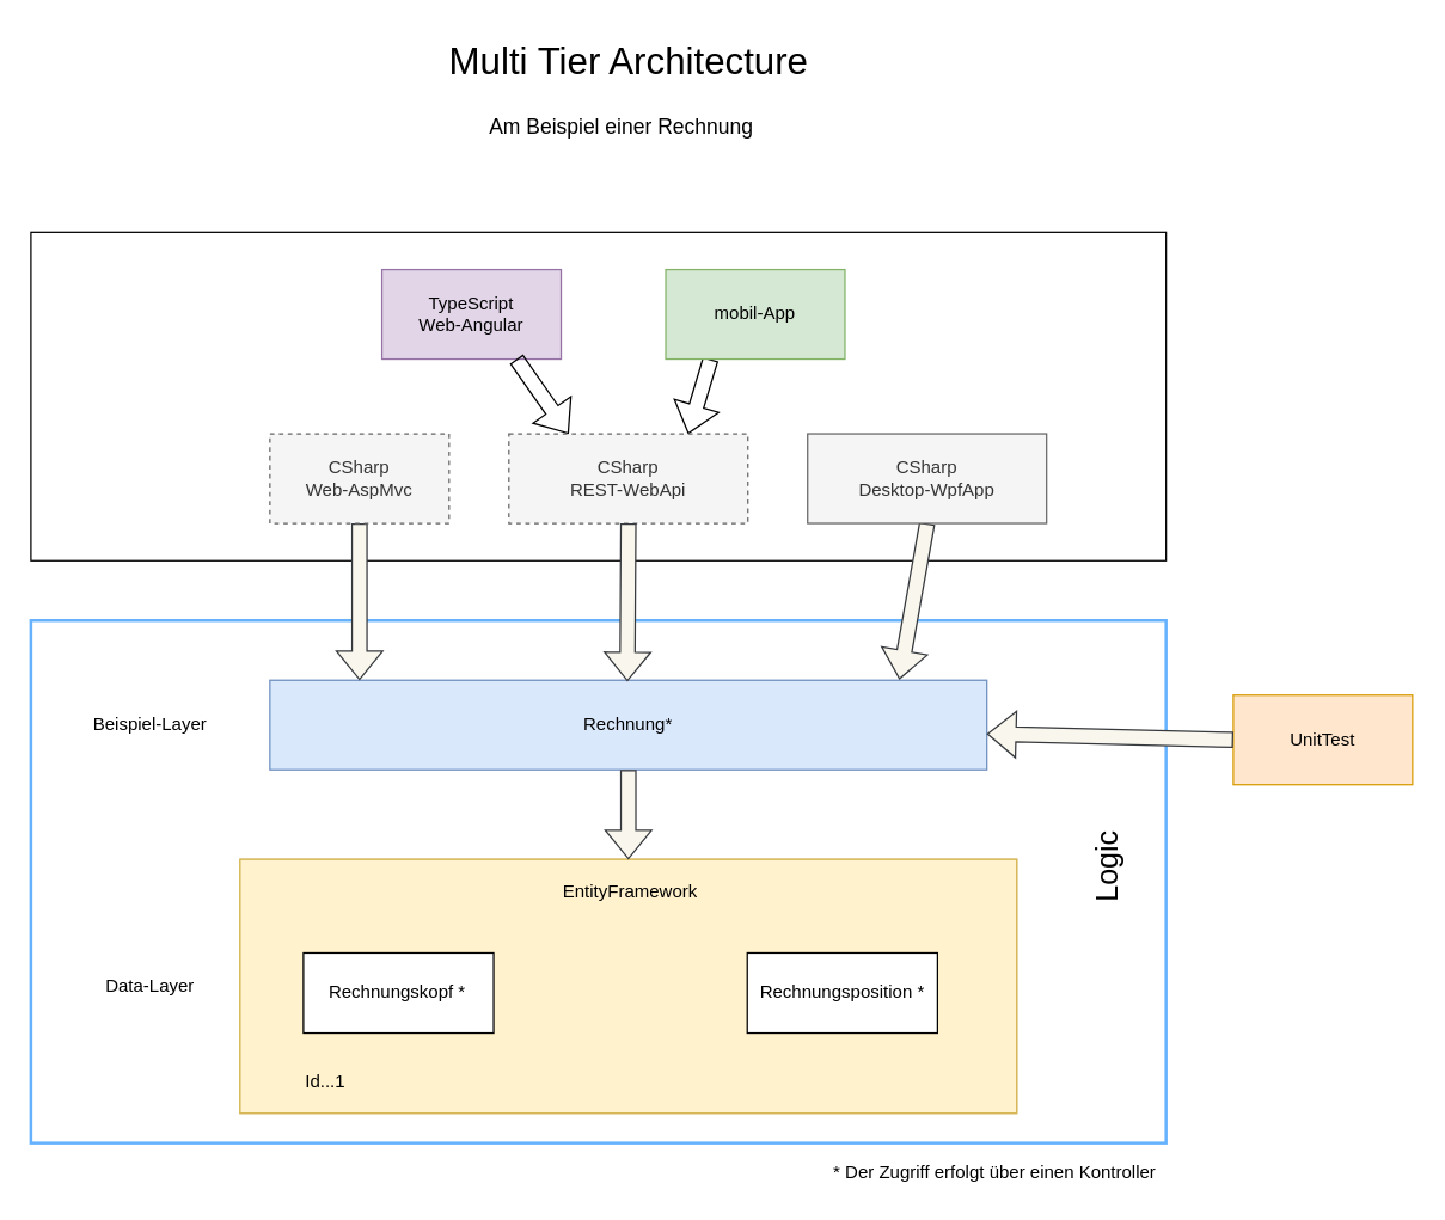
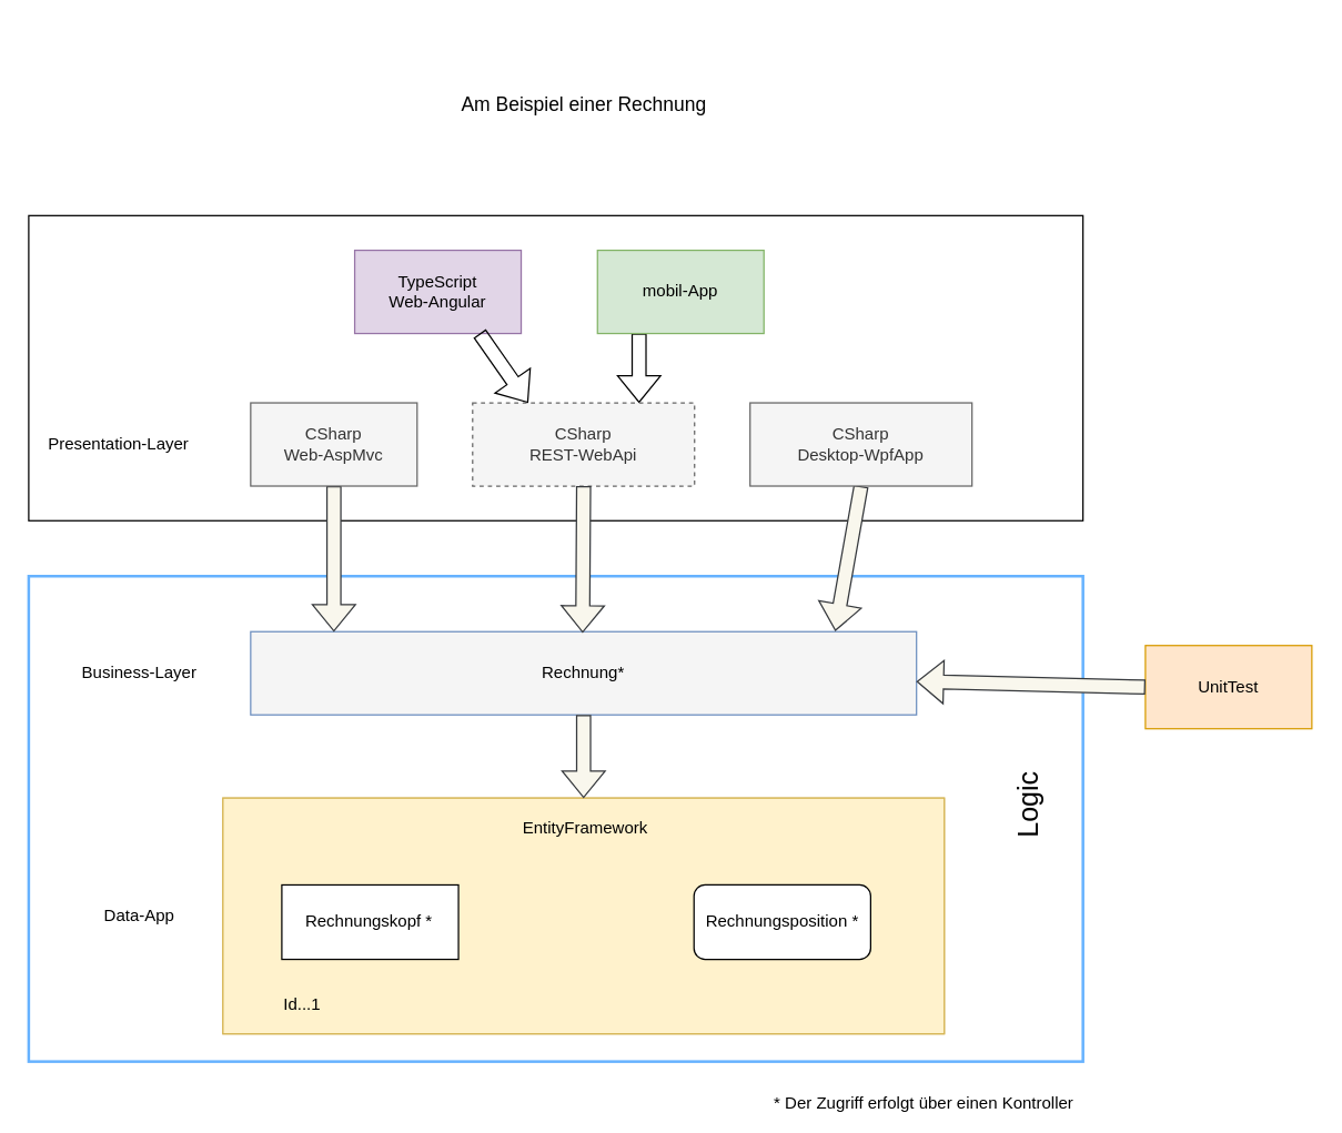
  <mxCell id="0" />
  <mxCell id="1" parent="0" />
  <mxCell id="2" value="" style="rounded=0;whiteSpace=wrap;html=1;" parent="1" vertex="1"><mxGeometry x="20" y="155" width="760" height="220" as="geometry" /></mxCell>
  <mxCell id="3" value="" style="rounded=0;whiteSpace=wrap;html=1;fillColor=none;strokeWidth=2;strokeColor=#66B2FF;" parent="1" vertex="1"><mxGeometry x="20" y="415" width="760" height="350" as="geometry" /></mxCell>
  <mxCell id="4" value="" style="group;fillColor=#fff2cc;strokeColor=#d6b656;" parent="1" vertex="1" connectable="0"><mxGeometry x="160" y="575" width="520" height="170" as="geometry" /></mxCell>
  <mxCell id="5" value="" style="rounded=0;whiteSpace=wrap;html=1;fillColor=#fff2cc;strokeColor=#d6b656;" parent="4" vertex="1"><mxGeometry width="520" height="170" as="geometry" /></mxCell>
  <mxCell id="6" value="Rechnungskopf *" style="rounded=0;whiteSpace=wrap;html=1;" parent="4" vertex="1"><mxGeometry x="42.449" y="62.632" width="127.347" height="53.684" as="geometry" /></mxCell>
- <mxCell id="7" value="Rechnungsposition *" style="rounded=0;whiteSpace=wrap;html=1;" parent="4" vertex="1"><mxGeometry x="339.592" y="62.632" width="127.347" height="53.684" as="geometry" /></mxCell>
+ <mxCell id="7" value="Rechnungsposition *" style="whiteSpace=wrap;html=1;rounded=1;" parent="4" vertex="1"><mxGeometry x="339.592" y="62.632" width="127.347" height="53.684" as="geometry" /></mxCell>
  <mxCell id="8" value="Id...1" style="text;html=1;strokeColor=none;fillColor=none;align=left;verticalAlign=middle;whiteSpace=wrap;rounded=0;" parent="4" vertex="1"><mxGeometry x="42.449" y="135.995" width="63.673" height="26.842" as="geometry" /></mxCell>
  <mxCell id="9" value="EntityFramework" style="text;html=1;align=center;verticalAlign=middle;resizable=0;points=[];autosize=1;strokeColor=none;fillColor=none;" parent="4" vertex="1"><mxGeometry x="205.833" y="12.143" width="110" height="20" as="geometry" /></mxCell>
- <mxCell id="10" value="Rechnung*" style="rounded=0;whiteSpace=wrap;html=1;fillColor=#dae8fc;strokeColor=#6c8ebf;" parent="1" vertex="1"><mxGeometry x="180" y="455" width="480" height="60" as="geometry" /></mxCell>
+ <mxCell id="10" value="Rechnung*" style="rounded=0;whiteSpace=wrap;html=1;fillColor=#f5f5f5;strokeColor=#6c8ebf;" parent="1" vertex="1"><mxGeometry x="180" y="455" width="480" height="60" as="geometry" /></mxCell>
  <mxCell id="11" value="" style="shape=flexArrow;endArrow=classic;html=1;rounded=0;entryX=0.5;entryY=0;entryDx=0;entryDy=0;fillColor=#f9f7ed;strokeColor=#36393d;" parent="1" source="10" target="5" edge="1"><mxGeometry width="50" height="50" relative="1" as="geometry"><mxPoint x="380" y="565" as="sourcePoint" /><mxPoint x="430" y="515" as="targetPoint" /></mxGeometry></mxCell>
  <mxCell id="12" value="" style="shape=flexArrow;endArrow=classic;html=1;rounded=0;exitX=0.5;exitY=1;exitDx=0;exitDy=0;fillColor=#f9f7ed;strokeColor=#36393d;" parent="1" source="18" edge="1"><mxGeometry width="50" height="50" relative="1" as="geometry"><mxPoint x="250" y="445" as="sourcePoint" /><mxPoint x="240" y="455" as="targetPoint" /></mxGeometry></mxCell>
  <mxCell id="13" value="" style="shape=flexArrow;endArrow=classic;html=1;rounded=0;exitX=0.25;exitY=1;exitDx=0;exitDy=0;entryX=0.75;entryY=0;entryDx=0;entryDy=0;" parent="1" source="31" target="23" edge="1"><mxGeometry width="50" height="50" relative="1" as="geometry"><mxPoint x="465" y="240" as="sourcePoint" /><mxPoint x="350" y="455" as="targetPoint" /></mxGeometry></mxCell>
  <mxCell id="14" value="" style="shape=flexArrow;endArrow=classic;html=1;rounded=0;exitX=0.5;exitY=1;exitDx=0;exitDy=0;entryX=0.878;entryY=-0.007;entryDx=0;entryDy=0;entryPerimeter=0;fillColor=#f9f7ed;strokeColor=#36393d;" parent="1" source="19" target="10" edge="1"><mxGeometry width="50" height="50" relative="1" as="geometry"><mxPoint x="520" y="435" as="sourcePoint" /><mxPoint x="570" y="385" as="targetPoint" /></mxGeometry></mxCell>
- <mxCell id="15" value="Data-Layer" style="text;html=1;strokeColor=none;fillColor=none;align=center;verticalAlign=middle;whiteSpace=wrap;rounded=0;" parent="1" vertex="1"><mxGeometry x="60" y="645" width="80" height="30" as="geometry" /></mxCell>
- <mxCell id="16" value="Beispiel-Layer" style="text;html=1;strokeColor=none;fillColor=none;align=center;verticalAlign=middle;whiteSpace=wrap;rounded=0;" parent="1" vertex="1"><mxGeometry x="55" y="470" width="90" height="30" as="geometry" /></mxCell>
- <mxCell id="18" value="CSharp&lt;br&gt;Web-AspMvc" style="rounded=0;whiteSpace=wrap;html=1;fillColor=#f5f5f5;fontColor=#333333;strokeColor=#666666;dashed=1;" parent="1" vertex="1"><mxGeometry x="180" y="290" width="120" height="60" as="geometry" /></mxCell>
+ <mxCell id="15" value="Data-App" style="text;html=1;strokeColor=none;fillColor=none;align=center;verticalAlign=middle;whiteSpace=wrap;rounded=0;" parent="1" vertex="1"><mxGeometry x="60" y="645" width="80" height="30" as="geometry" /></mxCell>
+ <mxCell id="16" value="Business-Layer" style="text;html=1;strokeColor=none;fillColor=none;align=center;verticalAlign=middle;whiteSpace=wrap;rounded=0;" parent="1" vertex="1"><mxGeometry x="55" y="470" width="90" height="30" as="geometry" /></mxCell>
+ <mxCell id="17" value="Presentation-Layer" style="text;html=1;strokeColor=none;fillColor=none;align=center;verticalAlign=middle;whiteSpace=wrap;rounded=0;" parent="1" vertex="1"><mxGeometry x="25" y="305" width="120" height="30" as="geometry" /></mxCell>
+ <mxCell id="18" value="CSharp&lt;br&gt;Web-AspMvc" style="rounded=0;whiteSpace=wrap;html=1;fillColor=#f5f5f5;fontColor=#333333;strokeColor=#666666;" parent="1" vertex="1"><mxGeometry x="180" y="290" width="120" height="60" as="geometry" /></mxCell>
  <mxCell id="19" value="CSharp&lt;br&gt;Desktop-WpfApp" style="rounded=0;whiteSpace=wrap;html=1;fillColor=#f5f5f5;fontColor=#333333;strokeColor=#666666;" parent="1" vertex="1"><mxGeometry x="540" y="290" width="160" height="60" as="geometry" /></mxCell>
  <mxCell id="20" value="Logic" style="text;html=1;strokeColor=none;fillColor=none;align=center;verticalAlign=middle;whiteSpace=wrap;rounded=0;rotation=-90;fontSize=20;fontStyle=0" parent="1" vertex="1"><mxGeometry x="690" y="565" width="100" height="30" as="geometry" /></mxCell>
- <mxCell id="21" value="Multi Tier Architecture" style="text;html=1;align=center;verticalAlign=middle;resizable=0;points=[];autosize=1;strokeColor=none;fillColor=none;fontSize=25;" parent="1" vertex="1"><mxGeometry x="290" y="20" width="260" height="40" as="geometry" /></mxCell>
- <mxCell id="22" value="Am Beispiel einer Rechnung" style="text;html=1;align=center;verticalAlign=middle;resizable=0;points=[];autosize=1;strokeColor=none;fillColor=none;fontSize=14;" parent="1" vertex="1"><mxGeometry x="320" y="75" width="190" height="20" as="geometry" /></mxCell>
+ <mxCell id="22" value="Am Beispiel einer Rechnung" style="text;html=1;align=center;verticalAlign=middle;resizable=0;points=[];autosize=1;strokeColor=none;fillColor=none;fontSize=14;" parent="1" vertex="1"><mxGeometry x="325" y="65" width="190" height="20" as="geometry" /></mxCell>
  <mxCell id="23" value="CSharp&lt;br&gt;REST-WebApi" style="rounded=0;whiteSpace=wrap;html=1;fillColor=#f5f5f5;fontColor=#333333;strokeColor=#666666;dashed=1;" parent="1" vertex="1"><mxGeometry x="340" y="290" width="160" height="60" as="geometry" /></mxCell>
  <mxCell id="24" style="edgeStyle=orthogonalEdgeStyle;rounded=0;orthogonalLoop=1;jettySize=auto;html=1;exitX=0.5;exitY=1;exitDx=0;exitDy=0;" parent="1" source="19" target="19" edge="1"><mxGeometry relative="1" as="geometry" /></mxCell>
  <mxCell id="25" value="" style="shape=flexArrow;endArrow=classic;html=1;rounded=0;exitX=0.5;exitY=1;exitDx=0;exitDy=0;entryX=0.959;entryY=0.027;entryDx=0;entryDy=0;entryPerimeter=0;fillColor=#f9f7ed;strokeColor=#36393d;" parent="1" source="23" edge="1"><mxGeometry width="50" height="50" relative="1" as="geometry"><mxPoint x="419" y="364.19" as="sourcePoint" /><mxPoint x="419.32" y="455.81" as="targetPoint" /></mxGeometry></mxCell>
- <mxCell id="26" value="* Der Zugriff erfolgt über einen Kontroller" style="text;html=1;align=center;verticalAlign=middle;resizable=0;points=[];autosize=1;strokeColor=none;fillColor=none;" parent="1" vertex="1"><mxGeometry x="550" y="775" width="230" height="20" as="geometry" /></mxCell>
+ <mxCell id="26" value="* Der Zugriff erfolgt über einen Kontroller" style="text;html=1;align=center;verticalAlign=middle;resizable=0;points=[];autosize=1;strokeColor=none;fillColor=none;" parent="1" vertex="1"><mxGeometry x="550" y="785" width="230" height="20" as="geometry" /></mxCell>
  <mxCell id="27" value="TypeScript&lt;br&gt;Web-Angular" style="rounded=0;whiteSpace=wrap;html=1;fillColor=#e1d5e7;strokeColor=#9673a6;" parent="1" vertex="1"><mxGeometry x="255" y="180" width="120" height="60" as="geometry" /></mxCell>
  <mxCell id="28" value="" style="shape=flexArrow;endArrow=classic;html=1;rounded=0;entryX=0.25;entryY=0;entryDx=0;entryDy=0;exitX=0.75;exitY=1;exitDx=0;exitDy=0;" parent="1" source="27" target="23" edge="1"><mxGeometry width="50" height="50" relative="1" as="geometry"><mxPoint x="460" y="250" as="sourcePoint" /><mxPoint x="460" y="300" as="targetPoint" /></mxGeometry></mxCell>
  <mxCell id="29" value="UnitTest" style="rounded=0;whiteSpace=wrap;html=1;fillColor=#ffe6cc;strokeColor=#d79b00;" parent="1" vertex="1"><mxGeometry x="825" y="465" width="120" height="60" as="geometry" /></mxCell>
  <mxCell id="30" value="" style="shape=flexArrow;endArrow=classic;html=1;rounded=0;exitX=0;exitY=0.5;exitDx=0;exitDy=0;fillColor=#f9f7ed;strokeColor=#36393d;" parent="1" source="29" target="10" edge="1"><mxGeometry width="50" height="50" relative="1" as="geometry"><mxPoint x="610" y="360" as="sourcePoint" /><mxPoint x="611.44" y="464.58" as="targetPoint" /></mxGeometry></mxCell>
- <mxCell id="31" value="mobil-App" style="rounded=0;whiteSpace=wrap;html=1;fillColor=#D5E8D4;strokeColor=#82b366;" parent="1" vertex="1"><mxGeometry x="445" y="180" width="120" height="60" as="geometry" /></mxCell>
+ <mxCell id="31" value="mobil-App" style="rounded=0;whiteSpace=wrap;html=1;fillColor=#D5E8D4;strokeColor=#82b366;" parent="1" vertex="1"><mxGeometry x="430" y="180" width="120" height="60" as="geometry" /></mxCell>
